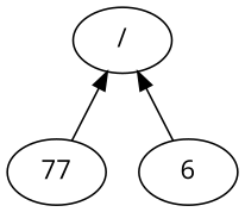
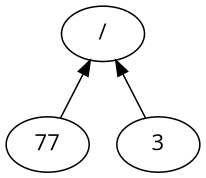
  digraph {
    rankdir=BT
    fontname="Open Sans"
    node [fontname="Open Sans"]
    edge [fontname="Open Sans"]
    n1 [label=77]
    n2 [label="/"]
-   n3 [label=6]
+   n3 [label=3]
    n1 -> n2
    n3 -> n2
  }
